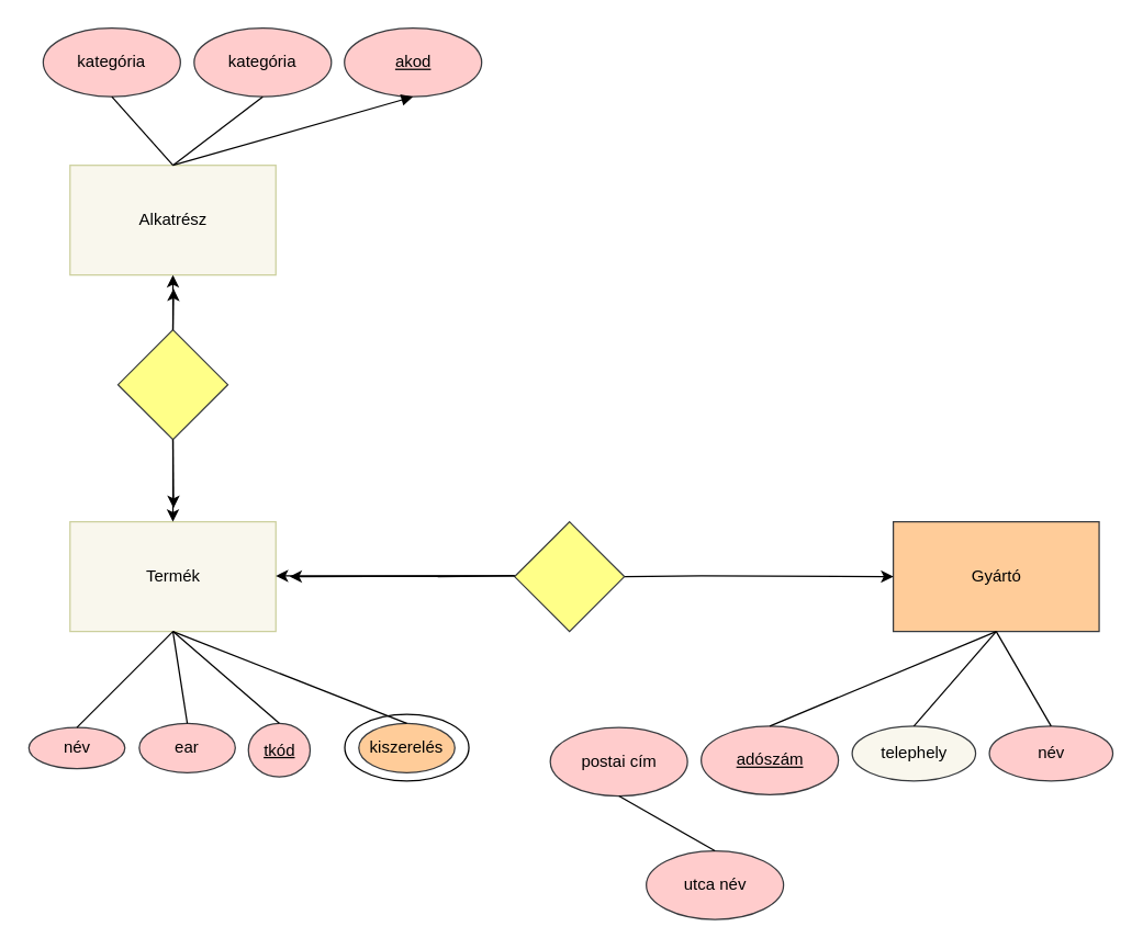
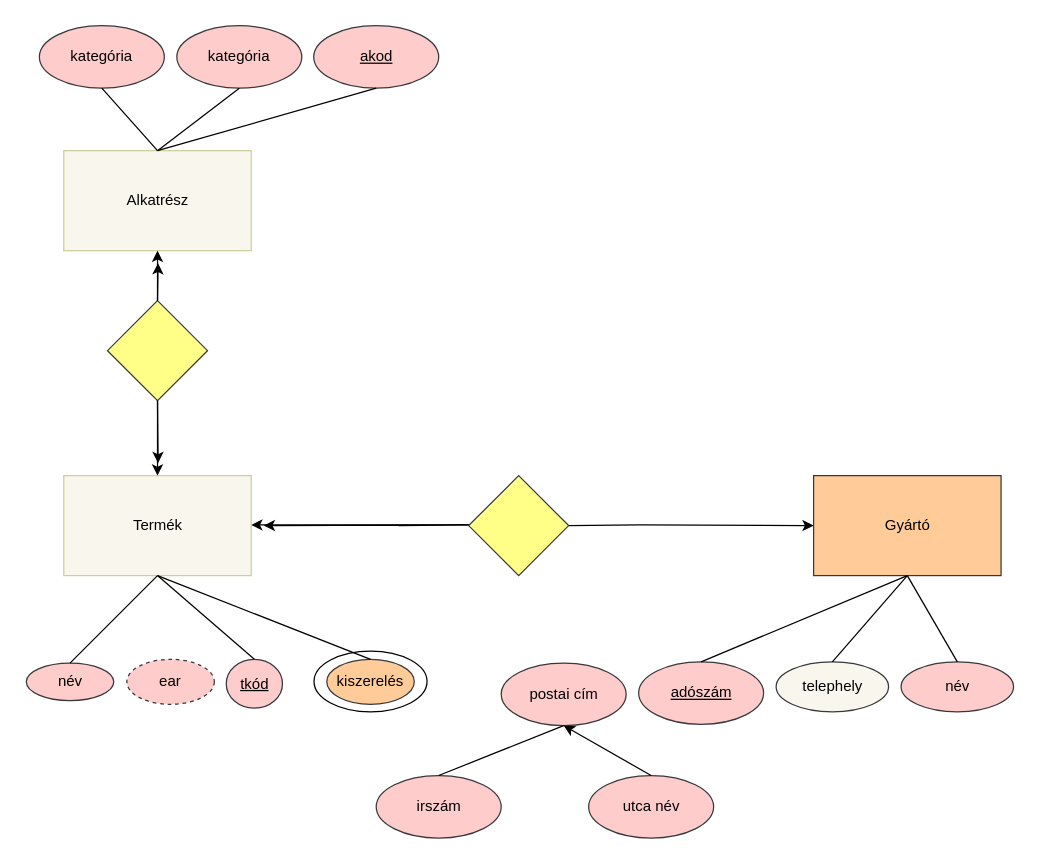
  <mxCell id="0" />
  <mxCell id="1" parent="0" />
  <mxCell id="2" value="Termék" style="rounded=0;whiteSpace=wrap;html=1;fillColor=#f9f7ed;strokeColor=#CBCF9C;" vertex="1" parent="1"><mxGeometry x="50.54" y="380" width="150" height="80" as="geometry" /></mxCell>
  <mxCell id="3" value="Gyártó" style="rounded=0;whiteSpace=wrap;html=1;fillColor=#ffcc99;strokeColor=#36393d;" vertex="1" parent="1"><mxGeometry x="650.54" y="380" width="150" height="80" as="geometry" /></mxCell>
  <mxCell id="4" value="" style="endArrow=classic;html=1;rounded=0;exitX=1;exitY=0.5;exitDx=0;exitDy=0;entryX=0;entryY=0.5;entryDx=0;entryDy=0;" edge="1" parent="1" source="5" target="3"><mxGeometry width="50" height="50" relative="1" as="geometry"><mxPoint x="400.54" y="419.5" as="sourcePoint" /><mxPoint x="630.54" y="420" as="targetPoint" /><Array as="points"><mxPoint x="510.54" y="419.5" /></Array></mxGeometry></mxCell>
  <mxCell id="5" value="" style="rhombus;whiteSpace=wrap;html=1;fillColor=#ffff88;strokeColor=#36393d;" vertex="1" parent="1"><mxGeometry x="374.54" y="380" width="80" height="80" as="geometry" /></mxCell>
  <mxCell id="6" value="" style="endArrow=classic;html=1;rounded=0;exitX=1;exitY=0.5;exitDx=0;exitDy=0;" edge="1" parent="1"><mxGeometry width="50" height="50" relative="1" as="geometry"><mxPoint x="318.54" y="420" as="sourcePoint" /><mxPoint x="210.54" y="420" as="targetPoint" /><Array as="points"><mxPoint x="374.54" y="419.5" /></Array></mxGeometry></mxCell>
  <mxCell id="7" value="" style="endArrow=classic;html=1;rounded=0;entryX=1;entryY=0.5;entryDx=0;entryDy=0;exitX=0;exitY=0.5;exitDx=0;exitDy=0;" edge="1" parent="1"><mxGeometry width="50" height="50" relative="1" as="geometry"><mxPoint x="374.54" y="419.5" as="sourcePoint" /><mxPoint x="200.54" y="419.5" as="targetPoint" /></mxGeometry></mxCell>
  <mxCell id="8" value="név" style="ellipse;whiteSpace=wrap;html=1;fillColor=#ffcccc;strokeColor=#36393d;" vertex="1" parent="1"><mxGeometry x="20.54" y="530" width="70" height="30" as="geometry" /></mxCell>
- <mxCell id="9" value="ear" style="ellipse;whiteSpace=wrap;html=1;fillColor=#ffcccc;strokeColor=#36393d;" vertex="1" parent="1"><mxGeometry x="101" y="527" width="70" height="36" as="geometry" /></mxCell>
+ <mxCell id="9" value="ear" style="ellipse;whiteSpace=wrap;html=1;fillColor=#ffcccc;strokeColor=#36393d;dashed=1;" vertex="1" parent="1"><mxGeometry x="101" y="527" width="70" height="36" as="geometry" /></mxCell>
  <mxCell id="10" value="telephely" style="ellipse;whiteSpace=wrap;html=1;fillColor=#f9f7ed;strokeColor=#36393d;" vertex="1" parent="1"><mxGeometry x="620.54" y="529" width="90" height="40" as="geometry" /></mxCell>
  <mxCell id="11" value="név" style="ellipse;whiteSpace=wrap;html=1;fillColor=#ffcccc;strokeColor=#36393d;" vertex="1" parent="1"><mxGeometry x="720.54" y="529" width="90" height="40" as="geometry" /></mxCell>
  <mxCell id="12" value="&lt;u&gt;adószám&lt;/u&gt;" style="ellipse;whiteSpace=wrap;html=1;fillColor=#ffcccc;strokeColor=#36393d;" vertex="1" parent="1"><mxGeometry x="510.54" y="529" width="100" height="50" as="geometry" /></mxCell>
  <mxCell id="13" value="&lt;u&gt;tkód&lt;/u&gt;" style="ellipse;whiteSpace=wrap;html=1;fillColor=#ffcccc;strokeColor=#36393d;" vertex="1" parent="1"><mxGeometry x="180.54" y="527" width="45" height="39" as="geometry" /></mxCell>
  <mxCell id="14" value="" style="endArrow=none;html=1;rounded=0;exitX=0.5;exitY=0;exitDx=0;exitDy=0;entryX=0.5;entryY=1;entryDx=0;entryDy=0;" edge="1" parent="1" source="8" target="2"><mxGeometry width="50" height="50" relative="1" as="geometry"><mxPoint x="41" y="529.4" as="sourcePoint" /><mxPoint x="120.54" y="480" as="targetPoint" /></mxGeometry></mxCell>
- <mxCell id="15" value="" style="endArrow=none;html=1;rounded=0;exitX=0.5;exitY=0;exitDx=0;exitDy=0;entryX=0.5;entryY=1;entryDx=0;entryDy=0;" edge="1" parent="1" source="9" target="2"><mxGeometry width="50" height="50" relative="1" as="geometry"><mxPoint x="390.54" y="580" as="sourcePoint" /><mxPoint x="440.54" y="530" as="targetPoint" /></mxGeometry></mxCell>
  <mxCell id="16" value="" style="endArrow=none;html=1;rounded=0;exitX=0.5;exitY=0;exitDx=0;exitDy=0;entryX=0.5;entryY=1;entryDx=0;entryDy=0;" edge="1" parent="1" source="13" target="2"><mxGeometry width="50" height="50" relative="1" as="geometry"><mxPoint x="390.54" y="580" as="sourcePoint" /><mxPoint x="440.54" y="530" as="targetPoint" /></mxGeometry></mxCell>
  <mxCell id="17" value="" style="endArrow=none;html=1;rounded=0;entryX=0.5;entryY=1;entryDx=0;entryDy=0;exitX=0.5;exitY=0;exitDx=0;exitDy=0;" edge="1" parent="1" source="12" target="3"><mxGeometry width="50" height="50" relative="1" as="geometry"><mxPoint x="390.54" y="580" as="sourcePoint" /><mxPoint x="440.54" y="530" as="targetPoint" /></mxGeometry></mxCell>
  <mxCell id="18" value="" style="endArrow=none;html=1;rounded=0;exitX=0.5;exitY=0;exitDx=0;exitDy=0;entryX=0.5;entryY=1;entryDx=0;entryDy=0;" edge="1" parent="1" source="10" target="3"><mxGeometry width="50" height="50" relative="1" as="geometry"><mxPoint x="390.54" y="580" as="sourcePoint" /><mxPoint x="440.54" y="530" as="targetPoint" /></mxGeometry></mxCell>
  <mxCell id="19" value="" style="endArrow=none;html=1;rounded=0;exitX=0.5;exitY=0;exitDx=0;exitDy=0;entryX=0.5;entryY=1;entryDx=0;entryDy=0;" edge="1" parent="1" source="11" target="3"><mxGeometry width="50" height="50" relative="1" as="geometry"><mxPoint x="390.54" y="580" as="sourcePoint" /><mxPoint x="440.54" y="530" as="targetPoint" /></mxGeometry></mxCell>
  <mxCell id="20" value="postai cím" style="ellipse;whiteSpace=wrap;html=1;fillColor=#ffcccc;strokeColor=#36393d;" vertex="1" parent="1"><mxGeometry x="400.54" y="530" width="100" height="50" as="geometry" /></mxCell>
  <mxCell id="21" value="utca név" style="ellipse;whiteSpace=wrap;html=1;fillColor=#ffcccc;strokeColor=#36393d;" vertex="1" parent="1"><mxGeometry x="470.54" y="620" width="100" height="50" as="geometry" /></mxCell>
- <mxCell id="24" value="" style="endArrow=none;html=1;rounded=0;entryX=0.5;entryY=1;entryDx=0;entryDy=0;exitX=0.5;exitY=0;exitDx=0;exitDy=0;" edge="1" parent="1" source="21" target="20"><mxGeometry width="50" height="50" relative="1" as="geometry"><mxPoint x="490.54" y="770" as="sourcePoint" /><mxPoint x="540.54" y="720" as="targetPoint" /></mxGeometry></mxCell>
+ <mxCell id="22" value="irszám" style="ellipse;whiteSpace=wrap;html=1;fillColor=#ffcccc;strokeColor=#36393d;" vertex="1" parent="1"><mxGeometry x="300.54" y="620" width="100" height="50" as="geometry" /></mxCell>
+ <mxCell id="23" value="" style="endArrow=none;html=1;rounded=0;exitX=0.5;exitY=0;exitDx=0;exitDy=0;entryX=0.5;entryY=1;entryDx=0;entryDy=0;" edge="1" parent="1" source="22" target="20"><mxGeometry width="50" height="50" relative="1" as="geometry"><mxPoint x="440.54" y="580" as="sourcePoint" /><mxPoint x="490.54" y="530" as="targetPoint" /></mxGeometry></mxCell>
+ <mxCell id="24" value="" style="endArrow=classic;html=1;rounded=0;entryX=0.5;entryY=1;entryDx=0;entryDy=0;exitX=0.5;exitY=0;exitDx=0;exitDy=0;" edge="1" parent="1" source="21" target="20"><mxGeometry width="50" height="50" relative="1" as="geometry"><mxPoint x="490.54" y="770" as="sourcePoint" /><mxPoint x="540.54" y="720" as="targetPoint" /></mxGeometry></mxCell>
  <mxCell id="25" value="kiszerelés" style="ellipse;whiteSpace=wrap;html=1;fillColor=#ffcc99;strokeColor=#36393d;" vertex="1" parent="1"><mxGeometry x="261" y="527" width="70" height="36" as="geometry" /></mxCell>
  <mxCell id="26" value="" style="endArrow=none;html=1;rounded=0;exitX=0.5;exitY=0;exitDx=0;exitDy=0;entryX=0.5;entryY=1;entryDx=0;entryDy=0;" edge="1" parent="1" source="25" target="2"><mxGeometry width="50" height="50" relative="1" as="geometry"><mxPoint x="170.54" y="580" as="sourcePoint" /><mxPoint x="220.54" y="530" as="targetPoint" /></mxGeometry></mxCell>
  <mxCell id="27" value="Alkatrész" style="rounded=0;whiteSpace=wrap;html=1;fillColor=#f9f7ed;strokeColor=#CBCF9C;" vertex="1" parent="1"><mxGeometry x="50.54" y="120" width="150" height="80" as="geometry" /></mxCell>
  <mxCell id="28" value="" style="rhombus;whiteSpace=wrap;html=1;fillColor=#ffff88;strokeColor=#36393d;" vertex="1" parent="1"><mxGeometry x="85.54" y="240" width="80" height="80" as="geometry" /></mxCell>
  <mxCell id="29" value="" style="endArrow=classic;html=1;rounded=0;exitX=0.5;exitY=0;exitDx=0;exitDy=0;entryX=0.5;entryY=1;entryDx=0;entryDy=0;" edge="1" parent="1" source="28" target="27"><mxGeometry width="50" height="50" relative="1" as="geometry"><mxPoint x="180.54" y="280" as="sourcePoint" /><mxPoint x="230.54" y="230" as="targetPoint" /></mxGeometry></mxCell>
  <mxCell id="30" value="" style="endArrow=classic;html=1;rounded=0;exitX=0.5;exitY=0;exitDx=0;exitDy=0;" edge="1" parent="1" source="28"><mxGeometry width="50" height="50" relative="1" as="geometry"><mxPoint x="291" y="450" as="sourcePoint" /><mxPoint x="126" y="210" as="targetPoint" /></mxGeometry></mxCell>
  <mxCell id="31" value="" style="endArrow=classic;html=1;rounded=0;exitX=0.5;exitY=1;exitDx=0;exitDy=0;entryX=0.5;entryY=0;entryDx=0;entryDy=0;" edge="1" parent="1" source="28" target="2"><mxGeometry width="50" height="50" relative="1" as="geometry"><mxPoint x="291" y="450" as="sourcePoint" /><mxPoint x="341" y="400" as="targetPoint" /></mxGeometry></mxCell>
  <mxCell id="32" value="" style="endArrow=classic;html=1;rounded=0;exitX=0.5;exitY=1;exitDx=0;exitDy=0;" edge="1" parent="1" source="28"><mxGeometry width="50" height="50" relative="1" as="geometry"><mxPoint x="291" y="450" as="sourcePoint" /><mxPoint x="126" y="370" as="targetPoint" /></mxGeometry></mxCell>
  <mxCell id="33" value="" style="ellipse;whiteSpace=wrap;html=1;fillColor=none;" vertex="1" parent="1"><mxGeometry x="250.77" y="520.5" width="90.46" height="48.5" as="geometry" /></mxCell>
  <mxCell id="34" value="&lt;u&gt;akod&lt;/u&gt;" style="ellipse;whiteSpace=wrap;html=1;fillColor=#ffcccc;strokeColor=#36393d;" vertex="1" parent="1"><mxGeometry x="250.54" y="20" width="100" height="50" as="geometry" /></mxCell>
  <mxCell id="35" value="kategória" style="ellipse;whiteSpace=wrap;html=1;fillColor=#ffcccc;strokeColor=#36393d;" vertex="1" parent="1"><mxGeometry x="31" y="20" width="100" height="50" as="geometry" /></mxCell>
  <mxCell id="36" value="" style="endArrow=none;html=1;rounded=0;exitX=0.5;exitY=0;exitDx=0;exitDy=0;entryX=0.5;entryY=1;entryDx=0;entryDy=0;" edge="1" parent="1" source="27" target="35"><mxGeometry width="50" height="50" relative="1" as="geometry"><mxPoint x="601" y="350" as="sourcePoint" /><mxPoint x="651" y="300" as="targetPoint" /></mxGeometry></mxCell>
- <mxCell id="37" value="" style="endArrow=block;html=1;rounded=0;exitX=0.5;exitY=0;exitDx=0;exitDy=0;entryX=0.5;entryY=1;entryDx=0;entryDy=0;" edge="1" parent="1" source="27" target="34"><mxGeometry width="50" height="50" relative="1" as="geometry"><mxPoint x="601" y="350" as="sourcePoint" /><mxPoint x="651" y="300" as="targetPoint" /></mxGeometry></mxCell>
+ <mxCell id="37" value="" style="endArrow=none;html=1;rounded=0;exitX=0.5;exitY=0;exitDx=0;exitDy=0;entryX=0.5;entryY=1;entryDx=0;entryDy=0;" edge="1" parent="1" source="27" target="34"><mxGeometry width="50" height="50" relative="1" as="geometry"><mxPoint x="601" y="350" as="sourcePoint" /><mxPoint x="651" y="300" as="targetPoint" /></mxGeometry></mxCell>
  <mxCell id="38" value="kategória" style="ellipse;whiteSpace=wrap;html=1;fillColor=#ffcccc;strokeColor=#36393d;" vertex="1" parent="1"><mxGeometry x="141" y="20" width="100" height="50" as="geometry" /></mxCell>
  <mxCell id="39" value="" style="endArrow=none;html=1;rounded=0;exitX=0.5;exitY=0;exitDx=0;exitDy=0;entryX=0.5;entryY=1;entryDx=0;entryDy=0;" edge="1" parent="1" source="27" target="38"><mxGeometry width="50" height="50" relative="1" as="geometry"><mxPoint x="601" y="350" as="sourcePoint" /><mxPoint x="651" y="300" as="targetPoint" /></mxGeometry></mxCell>
